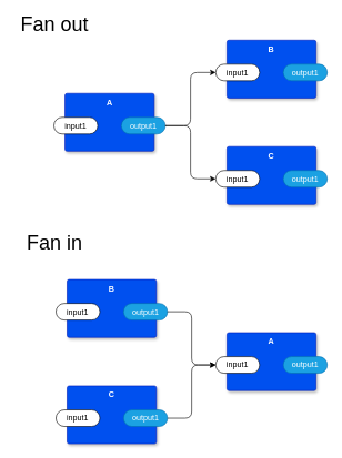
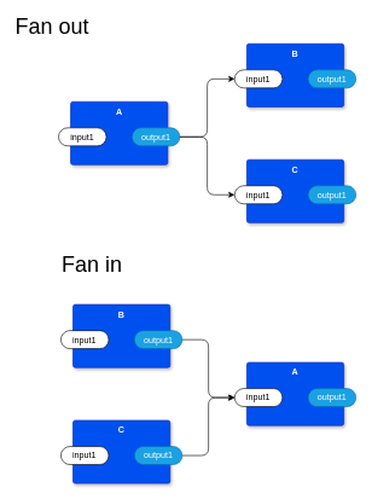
  <mxCell id="0" />
  <mxCell id="1" parent="0" />
  <mxCell id="2" value="A" style="rounded=1;whiteSpace=wrap;html=1;sketch=0;container=1;recursiveResize=0;verticalAlign=top;arcSize=6;fontStyle=1;autosize=0;points=[];absoluteArcSize=1;shadow=1;strokeColor=#001DBC;fillColor=#0050ef;fontColor=#ffffff;" vertex="1" parent="1"><mxGeometry x="96.75" y="140" width="134" height="87" as="geometry"><mxRectangle x="-98" y="-1230" width="99" height="26" as="alternateBounds" /></mxGeometry></mxCell>
  <mxCell id="3" value="input1" style="rounded=1;whiteSpace=wrap;html=1;sketch=0;points=[[0,0.5,0,0,0],[1,0.5,0,0,0]];arcSize=50;" vertex="1" parent="2"><mxGeometry x="-16.75" y="36" width="66" height="25" as="geometry" /></mxCell>
  <mxCell id="4" value="output1" style="rounded=1;whiteSpace=wrap;html=1;sketch=0;points=[[0,0.5,0,0,0],[1,0.5,0,0,0]];fillColor=#1ba1e2;fontColor=#ffffff;strokeColor=#006EAF;arcSize=50;" vertex="1" parent="2"><mxGeometry x="84.75" y="36" width="66" height="25" as="geometry" /></mxCell>
  <mxCell id="5" value="B" style="rounded=1;whiteSpace=wrap;html=1;sketch=0;container=1;recursiveResize=0;verticalAlign=top;arcSize=6;fontStyle=1;autosize=0;points=[];absoluteArcSize=1;shadow=1;strokeColor=#001DBC;fillColor=#0050ef;fontColor=#ffffff;" vertex="1" parent="1"><mxGeometry x="340" y="60" width="134" height="87" as="geometry"><mxRectangle x="-98" y="-1230" width="99" height="26" as="alternateBounds" /></mxGeometry></mxCell>
  <mxCell id="6" value="input1" style="rounded=1;whiteSpace=wrap;html=1;sketch=0;points=[[0,0.5,0,0,0],[1,0.5,0,0,0]];arcSize=50;" vertex="1" parent="5"><mxGeometry x="-16.75" y="36" width="66" height="25" as="geometry" /></mxCell>
  <mxCell id="7" value="output1" style="rounded=1;whiteSpace=wrap;html=1;sketch=0;points=[[0,0.5,0,0,0],[1,0.5,0,0,0]];fillColor=#1ba1e2;fontColor=#ffffff;strokeColor=#006EAF;arcSize=50;" vertex="1" parent="5"><mxGeometry x="84.75" y="36" width="66" height="25" as="geometry" /></mxCell>
  <mxCell id="8" value="C" style="rounded=1;whiteSpace=wrap;html=1;sketch=0;container=1;recursiveResize=0;verticalAlign=top;arcSize=6;fontStyle=1;autosize=0;points=[];absoluteArcSize=1;shadow=1;strokeColor=#001DBC;fillColor=#0050ef;fontColor=#ffffff;" vertex="1" parent="1"><mxGeometry x="340" y="220" width="134" height="87" as="geometry"><mxRectangle x="-98" y="-1230" width="99" height="26" as="alternateBounds" /></mxGeometry></mxCell>
  <mxCell id="9" value="input1" style="rounded=1;whiteSpace=wrap;html=1;sketch=0;points=[[0,0.5,0,0,0],[1,0.5,0,0,0]];arcSize=50;" vertex="1" parent="8"><mxGeometry x="-16.75" y="36" width="66" height="25" as="geometry" /></mxCell>
  <mxCell id="10" value="output1" style="rounded=1;whiteSpace=wrap;html=1;sketch=0;points=[[0,0.5,0,0,0],[1,0.5,0,0,0]];fillColor=#1ba1e2;fontColor=#ffffff;strokeColor=#006EAF;arcSize=50;" vertex="1" parent="8"><mxGeometry x="84.75" y="36" width="66" height="25" as="geometry" /></mxCell>
  <mxCell id="11" style="edgeStyle=orthogonalEdgeStyle;rounded=1;orthogonalLoop=1;jettySize=auto;html=1;exitX=1;exitY=0.5;exitDx=0;exitDy=0;exitPerimeter=0;entryX=0;entryY=0.5;entryDx=0;entryDy=0;entryPerimeter=0;" edge="1" parent="1" source="4" target="6"><mxGeometry relative="1" as="geometry" /></mxCell>
  <mxCell id="12" style="edgeStyle=orthogonalEdgeStyle;shape=connector;rounded=1;orthogonalLoop=1;jettySize=auto;html=1;entryX=0;entryY=0.5;entryDx=0;entryDy=0;entryPerimeter=0;labelBackgroundColor=default;strokeColor=default;fontFamily=Helvetica;fontSize=11;fontColor=default;endArrow=classic;" edge="1" parent="1" source="4" target="9"><mxGeometry relative="1" as="geometry" /></mxCell>
  <mxCell id="13" value="A" style="rounded=1;whiteSpace=wrap;html=1;sketch=0;container=1;recursiveResize=0;verticalAlign=top;arcSize=6;fontStyle=1;autosize=0;points=[];absoluteArcSize=1;shadow=1;strokeColor=#001DBC;fillColor=#0050ef;fontColor=#ffffff;" vertex="1" parent="1"><mxGeometry x="340" y="500" width="134" height="87" as="geometry"><mxRectangle x="-98" y="-1230" width="99" height="26" as="alternateBounds" /></mxGeometry></mxCell>
  <mxCell id="14" value="input1" style="rounded=1;whiteSpace=wrap;html=1;sketch=0;points=[[0,0.5,0,0,0],[1,0.5,0,0,0]];arcSize=50;" vertex="1" parent="13"><mxGeometry x="-16.75" y="36" width="66" height="25" as="geometry" /></mxCell>
  <mxCell id="15" value="output1" style="rounded=1;whiteSpace=wrap;html=1;sketch=0;points=[[0,0.5,0,0,0],[1,0.5,0,0,0]];fillColor=#1ba1e2;fontColor=#ffffff;strokeColor=#006EAF;arcSize=50;" vertex="1" parent="13"><mxGeometry x="84.75" y="36" width="66" height="25" as="geometry" /></mxCell>
  <mxCell id="16" value="B" style="rounded=1;whiteSpace=wrap;html=1;sketch=0;container=1;recursiveResize=0;verticalAlign=top;arcSize=6;fontStyle=1;autosize=0;points=[];absoluteArcSize=1;shadow=1;strokeColor=#001DBC;fillColor=#0050ef;fontColor=#ffffff;" vertex="1" parent="1"><mxGeometry x="100" y="420" width="134" height="87" as="geometry"><mxRectangle x="-98" y="-1230" width="99" height="26" as="alternateBounds" /></mxGeometry></mxCell>
  <mxCell id="17" value="input1" style="rounded=1;whiteSpace=wrap;html=1;sketch=0;points=[[0,0.5,0,0,0],[1,0.5,0,0,0]];arcSize=50;" vertex="1" parent="16"><mxGeometry x="-16.75" y="36" width="66" height="25" as="geometry" /></mxCell>
  <mxCell id="18" value="output1" style="rounded=1;whiteSpace=wrap;html=1;sketch=0;points=[[0,0.5,0,0,0],[1,0.5,0,0,0]];fillColor=#1ba1e2;fontColor=#ffffff;strokeColor=#006EAF;arcSize=50;" vertex="1" parent="16"><mxGeometry x="84.75" y="36" width="66" height="25" as="geometry" /></mxCell>
  <mxCell id="19" value="C" style="rounded=1;whiteSpace=wrap;html=1;sketch=0;container=1;recursiveResize=0;verticalAlign=top;arcSize=6;fontStyle=1;autosize=0;points=[];absoluteArcSize=1;shadow=1;strokeColor=#001DBC;fillColor=#0050ef;fontColor=#ffffff;" vertex="1" parent="1"><mxGeometry x="100" y="580" width="134" height="87" as="geometry"><mxRectangle x="-98" y="-1230" width="99" height="26" as="alternateBounds" /></mxGeometry></mxCell>
  <mxCell id="20" value="input1" style="rounded=1;whiteSpace=wrap;html=1;sketch=0;points=[[0,0.5,0,0,0],[1,0.5,0,0,0]];arcSize=50;" vertex="1" parent="19"><mxGeometry x="-16.75" y="36" width="66" height="25" as="geometry" /></mxCell>
  <mxCell id="21" value="output1" style="rounded=1;whiteSpace=wrap;html=1;sketch=0;points=[[0,0.5,0,0,0],[1,0.5,0,0,0]];fillColor=#1ba1e2;fontColor=#ffffff;strokeColor=#006EAF;arcSize=50;" vertex="1" parent="19"><mxGeometry x="84.75" y="36" width="66" height="25" as="geometry" /></mxCell>
  <mxCell id="22" style="edgeStyle=orthogonalEdgeStyle;shape=connector;rounded=1;orthogonalLoop=1;jettySize=auto;html=1;exitX=1;exitY=0.5;exitDx=0;exitDy=0;exitPerimeter=0;entryX=0;entryY=0.5;entryDx=0;entryDy=0;entryPerimeter=0;labelBackgroundColor=default;strokeColor=default;fontFamily=Helvetica;fontSize=11;fontColor=default;endArrow=classic;" edge="1" parent="1" source="18" target="14"><mxGeometry relative="1" as="geometry" /></mxCell>
  <mxCell id="23" style="edgeStyle=orthogonalEdgeStyle;shape=connector;rounded=1;orthogonalLoop=1;jettySize=auto;html=1;exitX=1;exitY=0.5;exitDx=0;exitDy=0;exitPerimeter=0;entryX=0;entryY=0.5;entryDx=0;entryDy=0;entryPerimeter=0;labelBackgroundColor=default;strokeColor=default;fontFamily=Helvetica;fontSize=11;fontColor=default;endArrow=classic;" edge="1" parent="1" source="21" target="14"><mxGeometry relative="1" as="geometry" /></mxCell>
- <mxCell id="24" value="Fan out" style="text;html=1;strokeColor=none;fillColor=none;align=center;verticalAlign=middle;whiteSpace=wrap;rounded=0;fontSize=30;fontFamily=Helvetica;fontColor=default;" vertex="1" parent="1"><mxGeometry x="20" y="20" width="123.25" height="30" as="geometry" /></mxCell>
- <mxCell id="25" value="Fan in" style="text;html=1;strokeColor=none;fillColor=none;align=center;verticalAlign=middle;whiteSpace=wrap;rounded=0;fontSize=30;fontFamily=Helvetica;fontColor=default;" vertex="1" parent="1"><mxGeometry x="20" y="350" width="123.25" height="30" as="geometry" /></mxCell>
+ <mxCell id="24" value="Fan out" style="text;html=1;strokeColor=none;fillColor=none;align=center;verticalAlign=middle;whiteSpace=wrap;rounded=0;fontSize=30;fontFamily=Helvetica;fontColor=default;" vertex="1" parent="1"><mxGeometry x="10" y="20" width="123.25" height="30" as="geometry" /></mxCell>
+ <mxCell id="25" value="Fan in" style="text;html=1;strokeColor=none;fillColor=none;align=center;verticalAlign=middle;whiteSpace=wrap;rounded=0;fontSize=30;fontFamily=Helvetica;fontColor=default;" vertex="1" parent="1"><mxGeometry x="65" y="350" width="123.25" height="30" as="geometry" /></mxCell>
